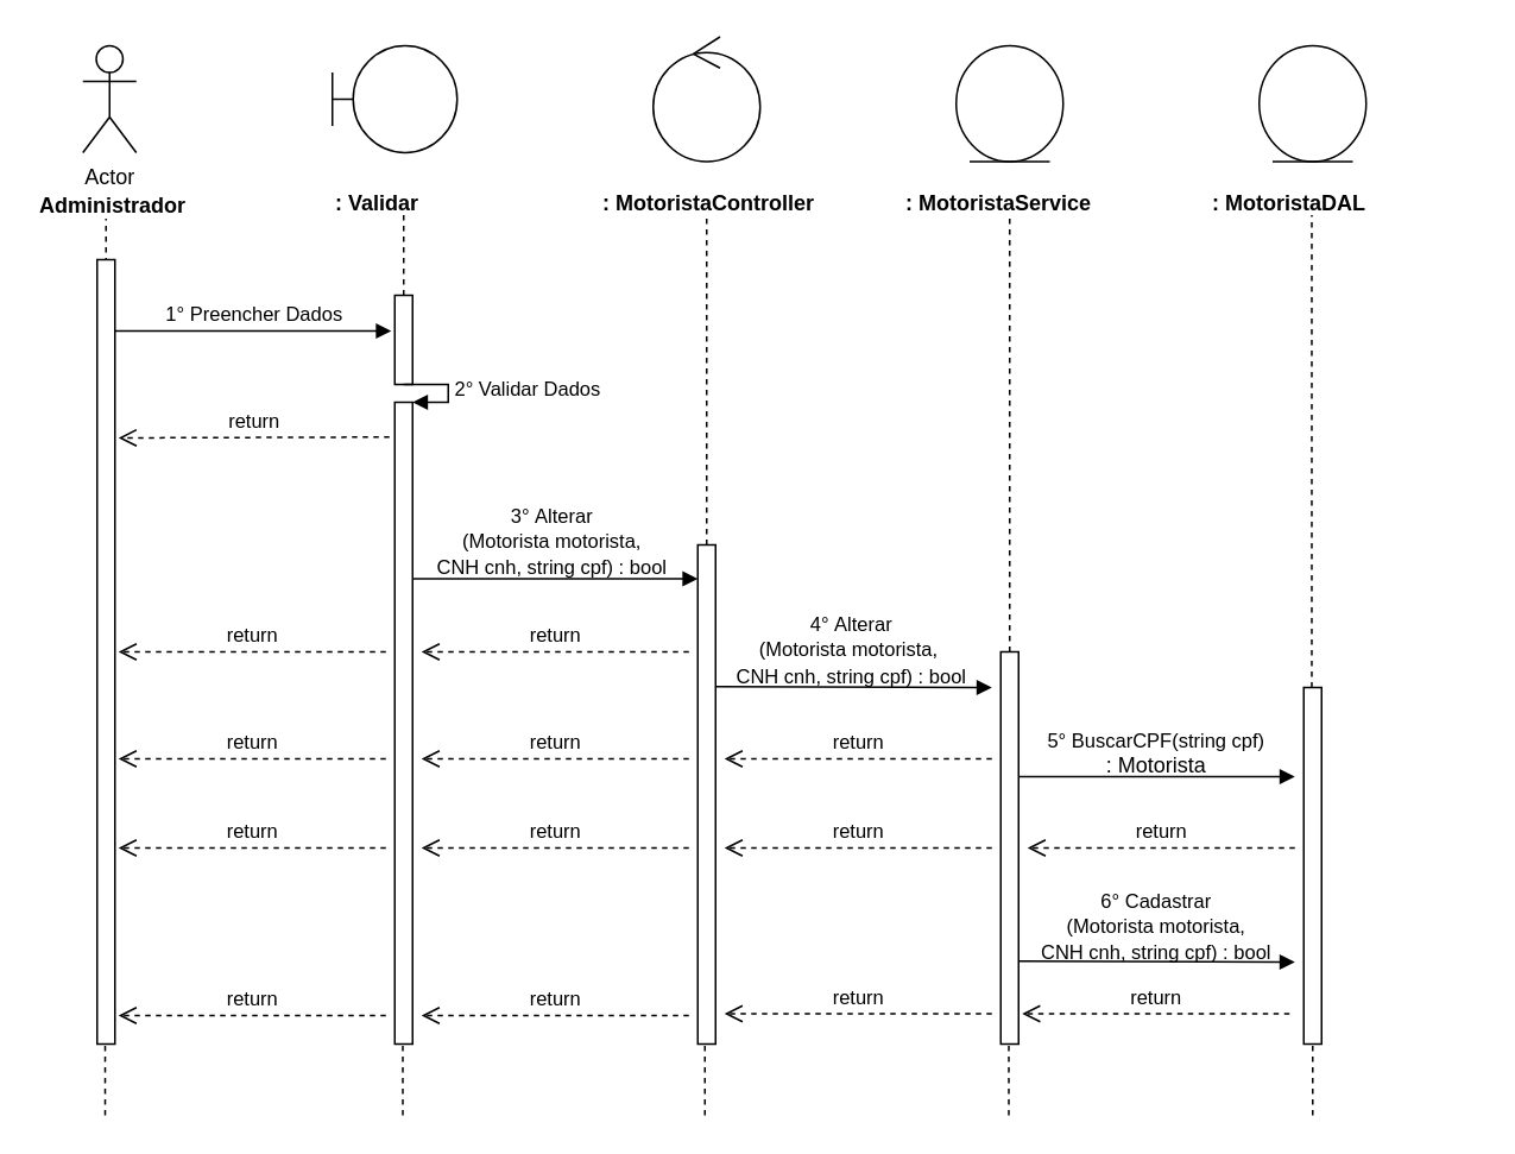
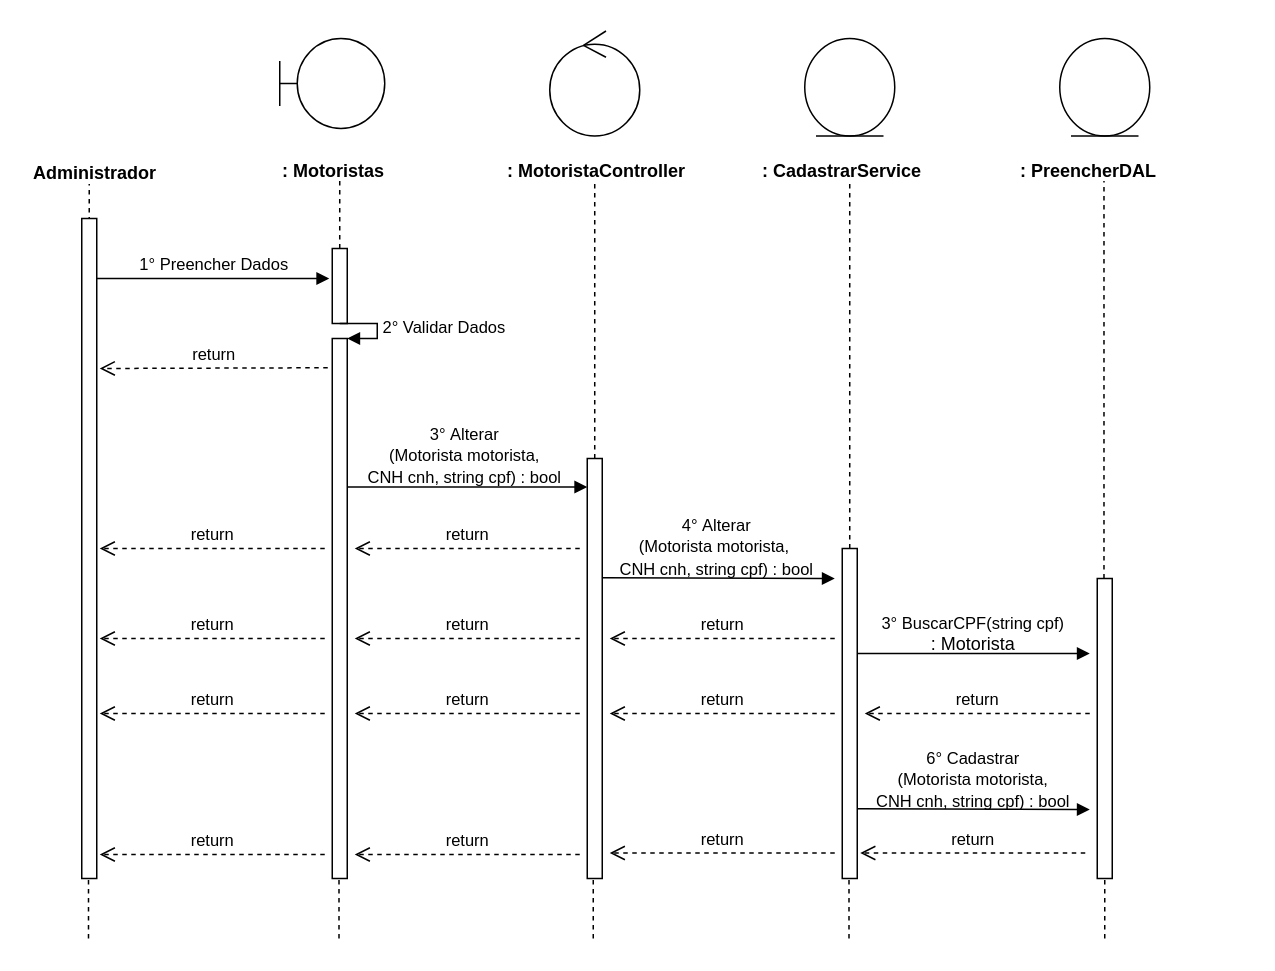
  <mxCell id="0" />
  <mxCell id="1" parent="0" />
- <mxCell id="2" value="Actor" style="shape=umlActor;verticalLabelPosition=bottom;labelBackgroundColor=#ffffff;verticalAlign=top;html=1;" parent="1" vertex="1"><mxGeometry x="46" y="25" width="30" height="60" as="geometry" /></mxCell>
  <mxCell id="3" value="&lt;b&gt;Administrador&lt;/b&gt;" style="text;html=1;resizable=0;points=[];autosize=1;align=left;verticalAlign=top;spacingTop=-4;" parent="1" vertex="1"><mxGeometry x="20" y="105" width="100" height="20" as="geometry" /></mxCell>
  <mxCell id="4" value="" style="endArrow=none;dashed=1;html=1;entryX=0.511;entryY=1.25;entryDx=0;entryDy=0;entryPerimeter=0;" parent="1" edge="1"><mxGeometry width="50" height="50" relative="1" as="geometry"><mxPoint x="59" y="465" as="sourcePoint" /><mxPoint x="58.99" y="122" as="targetPoint" /></mxGeometry></mxCell>
  <mxCell id="5" value="" style="shape=umlBoundary;whiteSpace=wrap;html=1;" parent="1" vertex="1"><mxGeometry x="186" y="25" width="70" height="60" as="geometry" /></mxCell>
- <mxCell id="6" value="&lt;b&gt;: Validar&lt;/b&gt;" style="text;html=1;" parent="1" vertex="1"><mxGeometry x="186" y="100" width="150" height="30" as="geometry" /></mxCell>
+ <mxCell id="6" value="&lt;b&gt;: Motoristas&lt;/b&gt;" style="text;html=1;" parent="1" vertex="1"><mxGeometry x="186" y="100" width="150" height="30" as="geometry" /></mxCell>
  <mxCell id="7" value="" style="endArrow=none;dashed=1;html=1;entryX=0.511;entryY=1.25;entryDx=0;entryDy=0;entryPerimeter=0;" parent="1" source="18" edge="1"><mxGeometry width="50" height="50" relative="1" as="geometry"><mxPoint x="226" y="465" as="sourcePoint" /><mxPoint x="225.99" y="120" as="targetPoint" /></mxGeometry></mxCell>
  <mxCell id="8" value="" style="ellipse;shape=umlControl;whiteSpace=wrap;html=1;" parent="1" vertex="1"><mxGeometry x="366" y="20" width="60" height="70" as="geometry" /></mxCell>
  <mxCell id="9" value="&lt;b&gt;:&amp;nbsp;&lt;/b&gt;&lt;b&gt;Motorista&lt;/b&gt;&lt;b&gt;Controller&lt;/b&gt;" style="text;html=1;" parent="1" vertex="1"><mxGeometry x="336" y="100" width="150" height="30" as="geometry" /></mxCell>
  <mxCell id="10" value="" style="endArrow=none;dashed=1;html=1;entryX=0.511;entryY=1.25;entryDx=0;entryDy=0;entryPerimeter=0;" parent="1" source="25" edge="1"><mxGeometry width="50" height="50" relative="1" as="geometry"><mxPoint x="396" y="465" as="sourcePoint" /><mxPoint x="395.99" y="120" as="targetPoint" /></mxGeometry></mxCell>
  <mxCell id="11" value="" style="ellipse;shape=umlEntity;whiteSpace=wrap;html=1;" parent="1" vertex="1"><mxGeometry x="536" y="25" width="60" height="65" as="geometry" /></mxCell>
- <mxCell id="12" value="&lt;b&gt;:&amp;nbsp;&lt;/b&gt;&lt;b&gt;Motorista&lt;/b&gt;&lt;b&gt;Service&lt;/b&gt;" style="text;html=1;" parent="1" vertex="1"><mxGeometry x="506" y="100" width="150" height="30" as="geometry" /></mxCell>
+ <mxCell id="12" value="&lt;b&gt;:&amp;nbsp;&lt;/b&gt;&lt;b&gt;Cadastrar&lt;/b&gt;&lt;b&gt;Service&lt;/b&gt;" style="text;html=1;" parent="1" vertex="1"><mxGeometry x="506" y="100" width="150" height="30" as="geometry" /></mxCell>
  <mxCell id="13" value="" style="ellipse;shape=umlEntity;whiteSpace=wrap;html=1;" parent="1" vertex="1"><mxGeometry x="706" y="25" width="60" height="65" as="geometry" /></mxCell>
- <mxCell id="14" value="&lt;b&gt;:&amp;nbsp;&lt;/b&gt;&lt;b&gt;Motorista&lt;/b&gt;&lt;b&gt;DAL&lt;/b&gt;" style="text;html=1;" parent="1" vertex="1"><mxGeometry x="678" y="100" width="150" height="30" as="geometry" /></mxCell>
+ <mxCell id="14" value="&lt;b&gt;:&amp;nbsp;&lt;/b&gt;&lt;b&gt;Preencher&lt;/b&gt;&lt;b&gt;DAL&lt;/b&gt;" style="text;html=1;" parent="1" vertex="1"><mxGeometry x="678" y="100" width="150" height="30" as="geometry" /></mxCell>
  <mxCell id="15" value="" style="endArrow=none;dashed=1;html=1;entryX=0.511;entryY=1.25;entryDx=0;entryDy=0;entryPerimeter=0;" parent="1" source="30" edge="1"><mxGeometry width="50" height="50" relative="1" as="geometry"><mxPoint x="566" y="464" as="sourcePoint" /><mxPoint x="565.99" y="119" as="targetPoint" /></mxGeometry></mxCell>
  <mxCell id="16" value="" style="endArrow=none;dashed=1;html=1;entryX=0.511;entryY=1.25;entryDx=0;entryDy=0;entryPerimeter=0;" parent="1" source="34" edge="1"><mxGeometry width="50" height="50" relative="1" as="geometry"><mxPoint x="735.5" y="465" as="sourcePoint" /><mxPoint x="735.49" y="120" as="targetPoint" /></mxGeometry></mxCell>
  <mxCell id="17" value="1° Preencher Dados" style="html=1;verticalAlign=bottom;endArrow=block;" parent="1" source="28" edge="1"><mxGeometry width="80" relative="1" as="geometry"><mxPoint x="59" y="185" as="sourcePoint" /><mxPoint x="219" y="185" as="targetPoint" /><mxPoint as="offset" /></mxGeometry></mxCell>
  <mxCell id="18" value="" style="html=1;points=[];perimeter=orthogonalPerimeter;" parent="1" vertex="1"><mxGeometry x="221" y="165" width="10" height="50" as="geometry" /></mxCell>
  <mxCell id="19" value="" style="endArrow=none;dashed=1;html=1;entryX=0.511;entryY=1.25;entryDx=0;entryDy=0;entryPerimeter=0;" parent="1" source="21" target="18" edge="1"><mxGeometry width="50" height="50" relative="1" as="geometry"><mxPoint x="226" y="465" as="sourcePoint" /><mxPoint x="225.99" y="120" as="targetPoint" /></mxGeometry></mxCell>
  <mxCell id="20" value="2° Validar Dados" style="edgeStyle=orthogonalEdgeStyle;html=1;align=left;spacingLeft=2;endArrow=block;rounded=0;entryX=1;entryY=0;" parent="1" target="21" edge="1"><mxGeometry relative="1" as="geometry"><mxPoint x="226" y="215" as="sourcePoint" /><Array as="points"><mxPoint x="251" y="215" /></Array></mxGeometry></mxCell>
  <mxCell id="21" value="" style="html=1;points=[];perimeter=orthogonalPerimeter;" parent="1" vertex="1"><mxGeometry x="221" y="225" width="10" height="360" as="geometry" /></mxCell>
  <mxCell id="22" value="return" style="html=1;verticalAlign=bottom;endArrow=open;dashed=1;endSize=8;" parent="1" edge="1"><mxGeometry relative="1" as="geometry"><mxPoint x="218" y="244.5" as="sourcePoint" /><mxPoint x="66" y="245" as="targetPoint" /></mxGeometry></mxCell>
  <mxCell id="23" value="" style="html=1;verticalAlign=bottom;endArrow=block;" parent="1" edge="1"><mxGeometry width="80" relative="1" as="geometry"><mxPoint x="231" y="324" as="sourcePoint" /><mxPoint x="391" y="324" as="targetPoint" /></mxGeometry></mxCell>
  <mxCell id="24" value="&lt;span style=&quot;font-size: 11px&quot;&gt;3°&amp;nbsp;&lt;/span&gt;&lt;span style=&quot;font-size: 11px&quot;&gt;Alterar&lt;br&gt;(Motorista motorista, &lt;br&gt;CNH cnh, string cpf) : bool&lt;br&gt;&lt;/span&gt;" style="text;html=1;resizable=0;points=[];autosize=1;align=center;verticalAlign=top;spacingTop=-4;" parent="1" vertex="1"><mxGeometry x="239" y="279" width="140" height="50" as="geometry" /></mxCell>
  <mxCell id="25" value="" style="html=1;points=[];perimeter=orthogonalPerimeter;" parent="1" vertex="1"><mxGeometry x="391" y="305" width="10" height="280" as="geometry" /></mxCell>
  <mxCell id="26" value="return" style="html=1;verticalAlign=bottom;endArrow=open;dashed=1;endSize=8;" parent="1" edge="1"><mxGeometry relative="1" as="geometry"><mxPoint x="386" y="365" as="sourcePoint" /><mxPoint x="236" y="365" as="targetPoint" /></mxGeometry></mxCell>
  <mxCell id="27" value="return" style="html=1;verticalAlign=bottom;endArrow=open;dashed=1;endSize=8;" parent="1" edge="1"><mxGeometry relative="1" as="geometry"><mxPoint x="216" y="365" as="sourcePoint" /><mxPoint x="66" y="365" as="targetPoint" /></mxGeometry></mxCell>
  <mxCell id="28" value="" style="html=1;points=[];perimeter=orthogonalPerimeter;" parent="1" vertex="1"><mxGeometry x="54" y="145" width="10" height="440" as="geometry" /></mxCell>
  <mxCell id="29" value="" style="html=1;verticalAlign=bottom;endArrow=block;" parent="1" edge="1"><mxGeometry width="80" relative="1" as="geometry"><mxPoint x="401" y="384.5" as="sourcePoint" /><mxPoint x="556" y="385" as="targetPoint" /></mxGeometry></mxCell>
  <mxCell id="30" value="" style="html=1;points=[];perimeter=orthogonalPerimeter;" parent="1" vertex="1"><mxGeometry x="561" y="365" width="10" height="220" as="geometry" /></mxCell>
  <mxCell id="31" value="return" style="html=1;verticalAlign=bottom;endArrow=open;dashed=1;endSize=8;" parent="1" edge="1"><mxGeometry relative="1" as="geometry"><mxPoint x="556" y="425" as="sourcePoint" /><mxPoint x="406" y="425" as="targetPoint" /></mxGeometry></mxCell>
  <mxCell id="32" value="return" style="html=1;verticalAlign=bottom;endArrow=open;dashed=1;endSize=8;" parent="1" edge="1"><mxGeometry relative="1" as="geometry"><mxPoint x="386" y="425" as="sourcePoint" /><mxPoint x="236" y="425" as="targetPoint" /></mxGeometry></mxCell>
  <mxCell id="33" value="return" style="html=1;verticalAlign=bottom;endArrow=open;dashed=1;endSize=8;" parent="1" edge="1"><mxGeometry relative="1" as="geometry"><mxPoint x="216" y="425" as="sourcePoint" /><mxPoint x="66" y="425" as="targetPoint" /></mxGeometry></mxCell>
  <mxCell id="34" value="" style="html=1;points=[];perimeter=orthogonalPerimeter;" parent="1" vertex="1"><mxGeometry x="731" y="385" width="10" height="200" as="geometry" /></mxCell>
  <mxCell id="35" value="" style="html=1;verticalAlign=bottom;endArrow=block;" parent="1" edge="1"><mxGeometry width="80" relative="1" as="geometry"><mxPoint x="571" y="435" as="sourcePoint" /><mxPoint x="726" y="435" as="targetPoint" /></mxGeometry></mxCell>
  <mxCell id="36" value="return" style="html=1;verticalAlign=bottom;endArrow=open;dashed=1;endSize=8;" parent="1" edge="1"><mxGeometry relative="1" as="geometry"><mxPoint x="726" y="475" as="sourcePoint" /><mxPoint x="576" y="475" as="targetPoint" /></mxGeometry></mxCell>
  <mxCell id="37" value="return" style="html=1;verticalAlign=bottom;endArrow=open;dashed=1;endSize=8;" parent="1" edge="1"><mxGeometry relative="1" as="geometry"><mxPoint x="556" y="475" as="sourcePoint" /><mxPoint x="406" y="475" as="targetPoint" /></mxGeometry></mxCell>
  <mxCell id="38" value="return" style="html=1;verticalAlign=bottom;endArrow=open;dashed=1;endSize=8;" parent="1" edge="1"><mxGeometry relative="1" as="geometry"><mxPoint x="386" y="475" as="sourcePoint" /><mxPoint x="236" y="475" as="targetPoint" /></mxGeometry></mxCell>
  <mxCell id="39" value="return" style="html=1;verticalAlign=bottom;endArrow=open;dashed=1;endSize=8;" parent="1" edge="1"><mxGeometry relative="1" as="geometry"><mxPoint x="216" y="475" as="sourcePoint" /><mxPoint x="66" y="475" as="targetPoint" /></mxGeometry></mxCell>
  <mxCell id="40" value="" style="html=1;verticalAlign=bottom;endArrow=block;" parent="1" edge="1"><mxGeometry width="80" relative="1" as="geometry"><mxPoint x="571" y="538.5" as="sourcePoint" /><mxPoint x="726" y="539" as="targetPoint" /></mxGeometry></mxCell>
  <mxCell id="41" value="return" style="html=1;verticalAlign=bottom;endArrow=open;dashed=1;endSize=8;" parent="1" edge="1"><mxGeometry relative="1" as="geometry"><mxPoint x="723" y="568" as="sourcePoint" /><mxPoint x="573" y="568" as="targetPoint" /></mxGeometry></mxCell>
  <mxCell id="42" value="return" style="html=1;verticalAlign=bottom;endArrow=open;dashed=1;endSize=8;" parent="1" edge="1"><mxGeometry relative="1" as="geometry"><mxPoint x="556" y="568" as="sourcePoint" /><mxPoint x="406" y="568" as="targetPoint" /></mxGeometry></mxCell>
  <mxCell id="43" value="return" style="html=1;verticalAlign=bottom;endArrow=open;dashed=1;endSize=8;" parent="1" edge="1"><mxGeometry relative="1" as="geometry"><mxPoint x="386" y="569" as="sourcePoint" /><mxPoint x="236" y="569" as="targetPoint" /></mxGeometry></mxCell>
  <mxCell id="44" value="return" style="html=1;verticalAlign=bottom;endArrow=open;dashed=1;endSize=8;" parent="1" edge="1"><mxGeometry relative="1" as="geometry"><mxPoint x="216" y="569" as="sourcePoint" /><mxPoint x="66" y="569" as="targetPoint" /></mxGeometry></mxCell>
  <mxCell id="45" value="" style="endArrow=none;dashed=1;html=1;" parent="1" edge="1"><mxGeometry width="50" height="50" relative="1" as="geometry"><mxPoint x="58.5" y="625" as="sourcePoint" /><mxPoint x="58.5" y="585" as="targetPoint" /></mxGeometry></mxCell>
  <mxCell id="46" value="" style="endArrow=none;dashed=1;html=1;" parent="1" edge="1"><mxGeometry width="50" height="50" relative="1" as="geometry"><mxPoint x="225.5" y="625" as="sourcePoint" /><mxPoint x="225.5" y="585" as="targetPoint" /></mxGeometry></mxCell>
  <mxCell id="47" value="" style="endArrow=none;dashed=1;html=1;" parent="1" edge="1"><mxGeometry width="50" height="50" relative="1" as="geometry"><mxPoint x="395" y="625" as="sourcePoint" /><mxPoint x="395" y="585" as="targetPoint" /></mxGeometry></mxCell>
  <mxCell id="48" value="" style="endArrow=none;dashed=1;html=1;" parent="1" edge="1"><mxGeometry width="50" height="50" relative="1" as="geometry"><mxPoint x="565.5" y="625" as="sourcePoint" /><mxPoint x="565.5" y="585" as="targetPoint" /></mxGeometry></mxCell>
  <mxCell id="49" value="" style="endArrow=none;dashed=1;html=1;" parent="1" edge="1"><mxGeometry width="50" height="50" relative="1" as="geometry"><mxPoint x="736" y="625" as="sourcePoint" /><mxPoint x="736" y="585" as="targetPoint" /></mxGeometry></mxCell>
  <mxCell id="50" value="&lt;span style=&quot;font-size: 11px&quot;&gt;4°&amp;nbsp;&lt;/span&gt;&lt;span style=&quot;font-size: 11px&quot;&gt;Alterar&lt;/span&gt;&lt;br style=&quot;font-size: 11px&quot;&gt;&lt;span style=&quot;font-size: 11px&quot;&gt;(Motorista motorista,&amp;nbsp;&lt;/span&gt;&lt;br style=&quot;font-size: 11px&quot;&gt;&lt;span style=&quot;font-size: 11px&quot;&gt;CNH cnh, string cpf) : bool&lt;/span&gt;" style="text;html=1;resizable=0;points=[];autosize=1;align=center;verticalAlign=top;spacingTop=-4;" parent="1" vertex="1"><mxGeometry x="407" y="340" width="140" height="50" as="geometry" /></mxCell>
- <mxCell id="51" value="&lt;span style=&quot;font-size: 11px&quot;&gt;5° BuscarCPF(string cpf)&lt;br&gt;&lt;/span&gt;: Motorista" style="text;html=1;resizable=0;points=[];autosize=1;align=center;verticalAlign=top;spacingTop=-4;" parent="1" vertex="1"><mxGeometry x="578" y="405" width="140" height="30" as="geometry" /></mxCell>
+ <mxCell id="51" value="&lt;span style=&quot;font-size: 11px&quot;&gt;3° BuscarCPF(string cpf)&lt;br&gt;&lt;/span&gt;: Motorista" style="text;html=1;resizable=0;points=[];autosize=1;align=center;verticalAlign=top;spacingTop=-4;" parent="1" vertex="1"><mxGeometry x="578" y="405" width="140" height="30" as="geometry" /></mxCell>
  <mxCell id="52" value="&lt;span style=&quot;font-size: 11px&quot;&gt;6°&amp;nbsp;&lt;/span&gt;&lt;span style=&quot;font-size: 11px&quot;&gt;Cadastrar&lt;br&gt;(Motorista motorista, &lt;br&gt;CNH cnh, string cpf) : bool&lt;/span&gt;" style="text;html=1;resizable=0;points=[];autosize=1;align=center;verticalAlign=top;spacingTop=-4;" parent="1" vertex="1"><mxGeometry x="578" y="495" width="140" height="50" as="geometry" /></mxCell>
